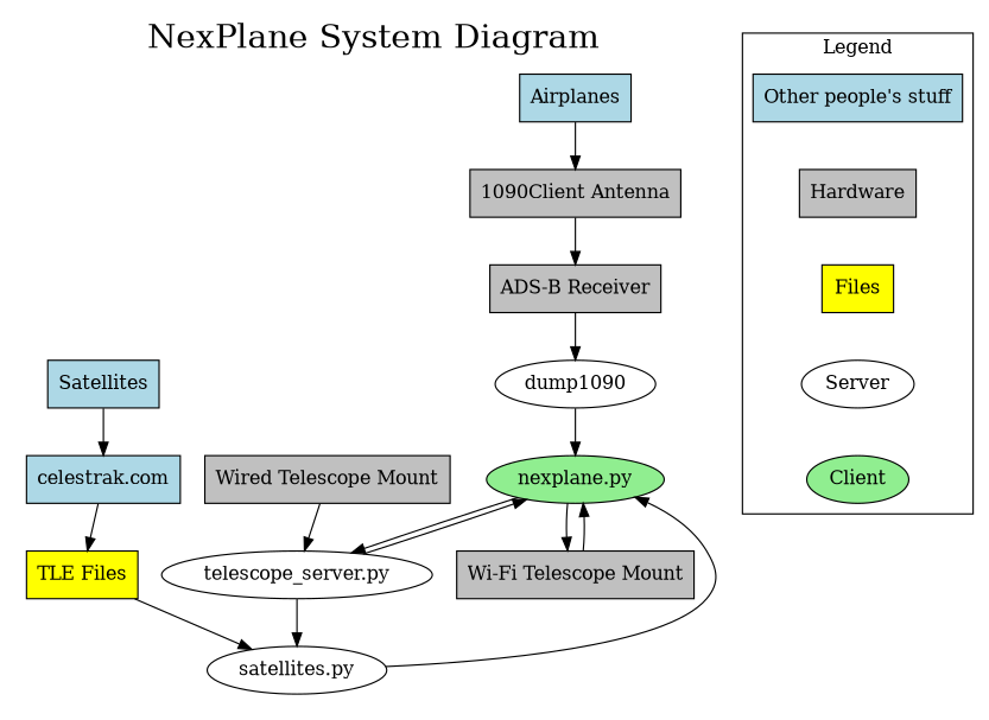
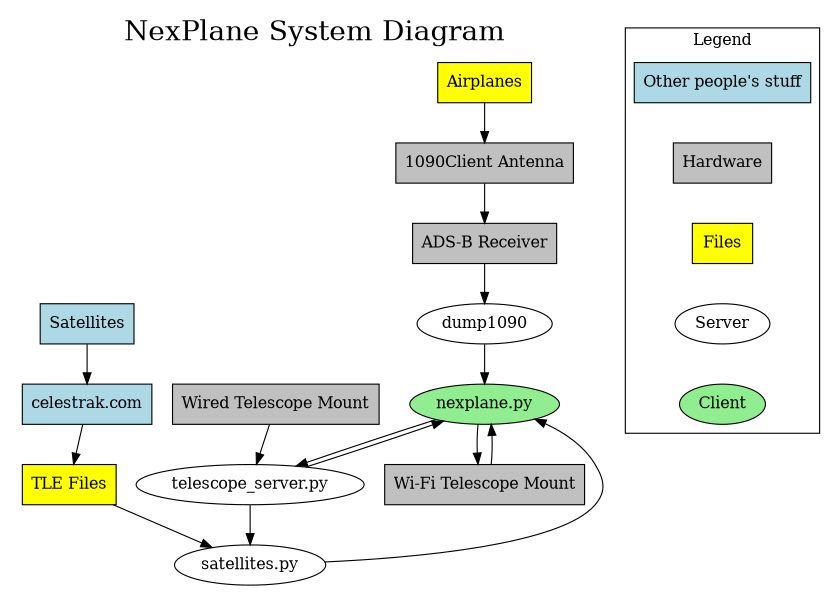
  digraph {
    node [color=black fillcolor=grey shape=box style=filled]
-   Airplanes [fillcolor=lightblue]
+   Airplanes [fillcolor=yellow]
    n2 [label="1090Client Antenna"]
    n3 [label="ADS-B Receiver"]
    dump1090 [color="" fillcolor="" shape="" style=""]
    n5 [fillcolor=lightgreen label="nexplane.py" shape=""]
    n6 [label="telescope_server.py" color="" fillcolor="" shape="" style=""]
    n7 [label="Wi-Fi Telescope Mount"]
    Satellites [fillcolor=lightblue]
    n9 [fillcolor=lightblue label="celestrak.com"]
    n10 [fillcolor=yellow label="TLE Files"]
    n11 [label="satellites.py" color="" fillcolor="" shape="" style=""]
    n12 [label="Wired Telescope Mount"]
    n13 [fillcolor=lightblue label="Other people's stuff"]
    n14 [label=Hardware]
    Files [fillcolor=yellow]
    Server [color="" fillcolor="" shape="" style=""]
    Client [fillcolor=lightgreen shape=""]
    subgraph cluster_1 {
      color=white
      fontsize=25
      label="NexPlane System Diagram"
      Airplanes
      n2
      n3
      dump1090
      n5
      n6
      n7
      Satellites
      n9
      n10
      n11
      n12
    }
    subgraph cluster_2 {
      label=Legend
      n13
      n14
      Files
      Server
      Client
    }
    Airplanes -> n2
    n2 -> n3
    n3 -> dump1090
    dump1090 -> n5
    n5 -> n6
    n5 -> n7
    n6 -> n5
    n6 -> n11
    n7 -> n5
    Satellites -> n9
    n9 -> n10
    n10 -> n11
    n11 -> n5
    n12 -> n6
    n13 -> n14 [style=invis]
    n14 -> Files [style=invis]
    Files -> Server [style=invis]
    Server -> Client [style=invis]
  }
